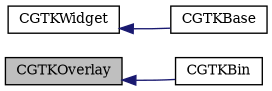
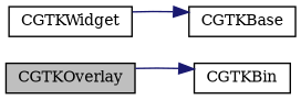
  digraph {
    fontname="DejaVu Serif"
    rankdir=LR
    node [color=black fillcolor=white fontname="DejaVu Serif" fontsize=10 shape=record style=filled]
    edge [color=midnightblue dir=back fontname="DejaVu Serif" fontsize=10 labelfontname=Helvetica labelfontsize=10 style=solid]
    n1 [fillcolor=grey75 fontcolor=black height=0.2 label=CGTKOverlay width=0.4]
    n2 [height=0.2 label=CGTKBin width=0.4]
    n3 [height=0.2 label=CGTKWidget width=0.4]
    n4 [height=0.2 label=CGTKBase width=0.4]
-   n1 -> n2
-   n3 -> n4
+   n2 -> n1
+   n4 -> n3
  }
